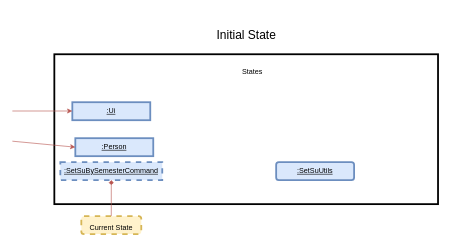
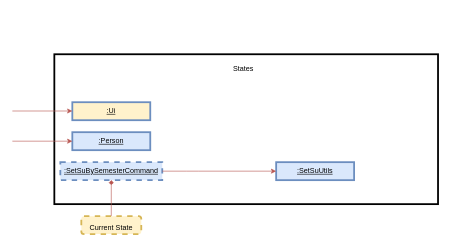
  <mxCell id="0" />
  <mxCell id="1" parent="0" />
  <mxCell id="2" value="" style="rounded=0;whiteSpace=wrap;html=1;strokeWidth=3;" parent="1" vertex="1"><mxGeometry x="90" y="90" width="640" height="250" as="geometry" /></mxCell>
- <mxCell id="3" value="&lt;font style=&quot;font-size: 20px&quot;&gt;Initial State&lt;/font&gt;" style="text;html=1;align=center;verticalAlign=middle;resizable=0;points=[];autosize=1;fontSize=40;" parent="1" vertex="1"><mxGeometry x="355" y="20" width="110" height="60" as="geometry" /></mxCell>
- <mxCell id="4" value="States" style="text;html=1;align=center;verticalAlign=middle;resizable=0;points=[];autosize=1;fontSize=12;" parent="1" vertex="1"><mxGeometry x="395" y="110" width="50" height="20" as="geometry" /></mxCell>
+ <mxCell id="4" value="States" style="text;html=1;align=center;verticalAlign=middle;resizable=0;points=[];autosize=1;fontSize=12;" parent="1" vertex="1"><mxGeometry x="380" y="105" width="50" height="20" as="geometry" /></mxCell>
  <mxCell id="5" value="&lt;font style=&quot;font-size: 12px&quot;&gt;Current State&lt;/font&gt;" style="rounded=1;whiteSpace=wrap;html=1;strokeWidth=3;fontSize=20;fillColor=#fff2cc;strokeColor=#d6b656;dashed=1;" parent="1" vertex="1"><mxGeometry x="135" y="360" width="100" height="30" as="geometry" /></mxCell>
  <mxCell id="6" value="&lt;u&gt;:SetSuBySemesterCommand&lt;/u&gt;" style="rounded=0;whiteSpace=wrap;html=1;strokeWidth=3;fontSize=12;fillColor=#dae8fc;strokeColor=#6c8ebf;dashed=1;" parent="1" vertex="1"><mxGeometry x="100" y="270" width="170" height="30" as="geometry" /></mxCell>
- <mxCell id="7" value="&lt;u&gt;:SetSuUtils&lt;/u&gt;" style="whiteSpace=wrap;html=1;strokeWidth=3;fontSize=12;fillColor=#dae8fc;strokeColor=#6c8ebf;rounded=1;" parent="1" vertex="1"><mxGeometry x="460" y="270" width="130" height="30" as="geometry" /></mxCell>
+ <mxCell id="7" value="&lt;u&gt;:SetSuUtils&lt;/u&gt;" style="rounded=0;whiteSpace=wrap;html=1;strokeWidth=3;fontSize=12;fillColor=#dae8fc;strokeColor=#6c8ebf;" parent="1" vertex="1"><mxGeometry x="460" y="270" width="130" height="30" as="geometry" /></mxCell>
  <mxCell id="8" value="" style="endArrow=diamond;html=1;fontSize=12;exitX=0.5;exitY=0;exitDx=0;exitDy=0;entryX=0.5;entryY=1;entryDx=0;entryDy=0;fillColor=#f8cecc;strokeColor=#b85450;" parent="1" source="5" target="6" edge="1"><mxGeometry width="50" height="50" relative="1" as="geometry"><mxPoint x="550" y="380" as="sourcePoint" /><mxPoint x="600" y="330" as="targetPoint" /></mxGeometry></mxCell>
- <mxCell id="10" value="&lt;u&gt;:Ui&lt;/u&gt;" style="rounded=0;whiteSpace=wrap;html=1;strokeWidth=3;fontSize=12;fillColor=#dae8fc;strokeColor=#6c8ebf;glass=0;" parent="1" vertex="1"><mxGeometry x="120" y="170" width="130" height="30" as="geometry" /></mxCell>
- <mxCell id="11" value="&lt;u&gt;:Person&lt;/u&gt;" style="rounded=0;whiteSpace=wrap;html=1;strokeWidth=3;fontSize=12;fillColor=#dae8fc;strokeColor=#6c8ebf;" parent="1" vertex="1"><mxGeometry x="125" y="230" width="130" height="30" as="geometry" /></mxCell>
+ <mxCell id="9" value="" style="endArrow=classic;html=1;fontSize=12;exitX=1;exitY=0.5;exitDx=0;exitDy=0;fillColor=#f8cecc;strokeColor=#b85450;entryX=0;entryY=0.5;entryDx=0;entryDy=0;" parent="1" source="6" target="7" edge="1"><mxGeometry width="50" height="50" relative="1" as="geometry"><mxPoint x="260" y="295" as="sourcePoint" /><mxPoint x="300" y="295" as="targetPoint" /><Array as="points"><mxPoint x="320" y="285" /></Array></mxGeometry></mxCell>
+ <mxCell id="10" value="&lt;u&gt;:Ui&lt;/u&gt;" style="rounded=0;whiteSpace=wrap;html=1;strokeWidth=3;fontSize=12;fillColor=#fff2cc;strokeColor=#6c8ebf;glass=0;" parent="1" vertex="1"><mxGeometry x="120" y="170" width="130" height="30" as="geometry" /></mxCell>
+ <mxCell id="11" value="&lt;u&gt;:Person&lt;/u&gt;" style="rounded=0;whiteSpace=wrap;html=1;strokeWidth=3;fontSize=12;fillColor=#dae8fc;strokeColor=#6c8ebf;" parent="1" vertex="1"><mxGeometry x="120" y="220" width="130" height="30" as="geometry" /></mxCell>
  <mxCell id="12" value="" style="endArrow=classic;html=1;fontSize=12;entryX=0;entryY=0.5;entryDx=0;entryDy=0;fillColor=#f8cecc;strokeColor=#b85450;" parent="1" target="11" edge="1"><mxGeometry width="50" height="50" relative="1" as="geometry"><mxPoint x="20" y="235" as="sourcePoint" /><mxPoint x="30" y="190" as="targetPoint" /></mxGeometry></mxCell>
  <mxCell id="13" value="" style="endArrow=classic;html=1;fontSize=12;entryX=0;entryY=0.5;entryDx=0;entryDy=0;fillColor=#f8cecc;strokeColor=#b85450;" parent="1" edge="1"><mxGeometry width="50" height="50" relative="1" as="geometry"><mxPoint x="20" y="184.66" as="sourcePoint" /><mxPoint x="120" y="184.66" as="targetPoint" /></mxGeometry></mxCell>
